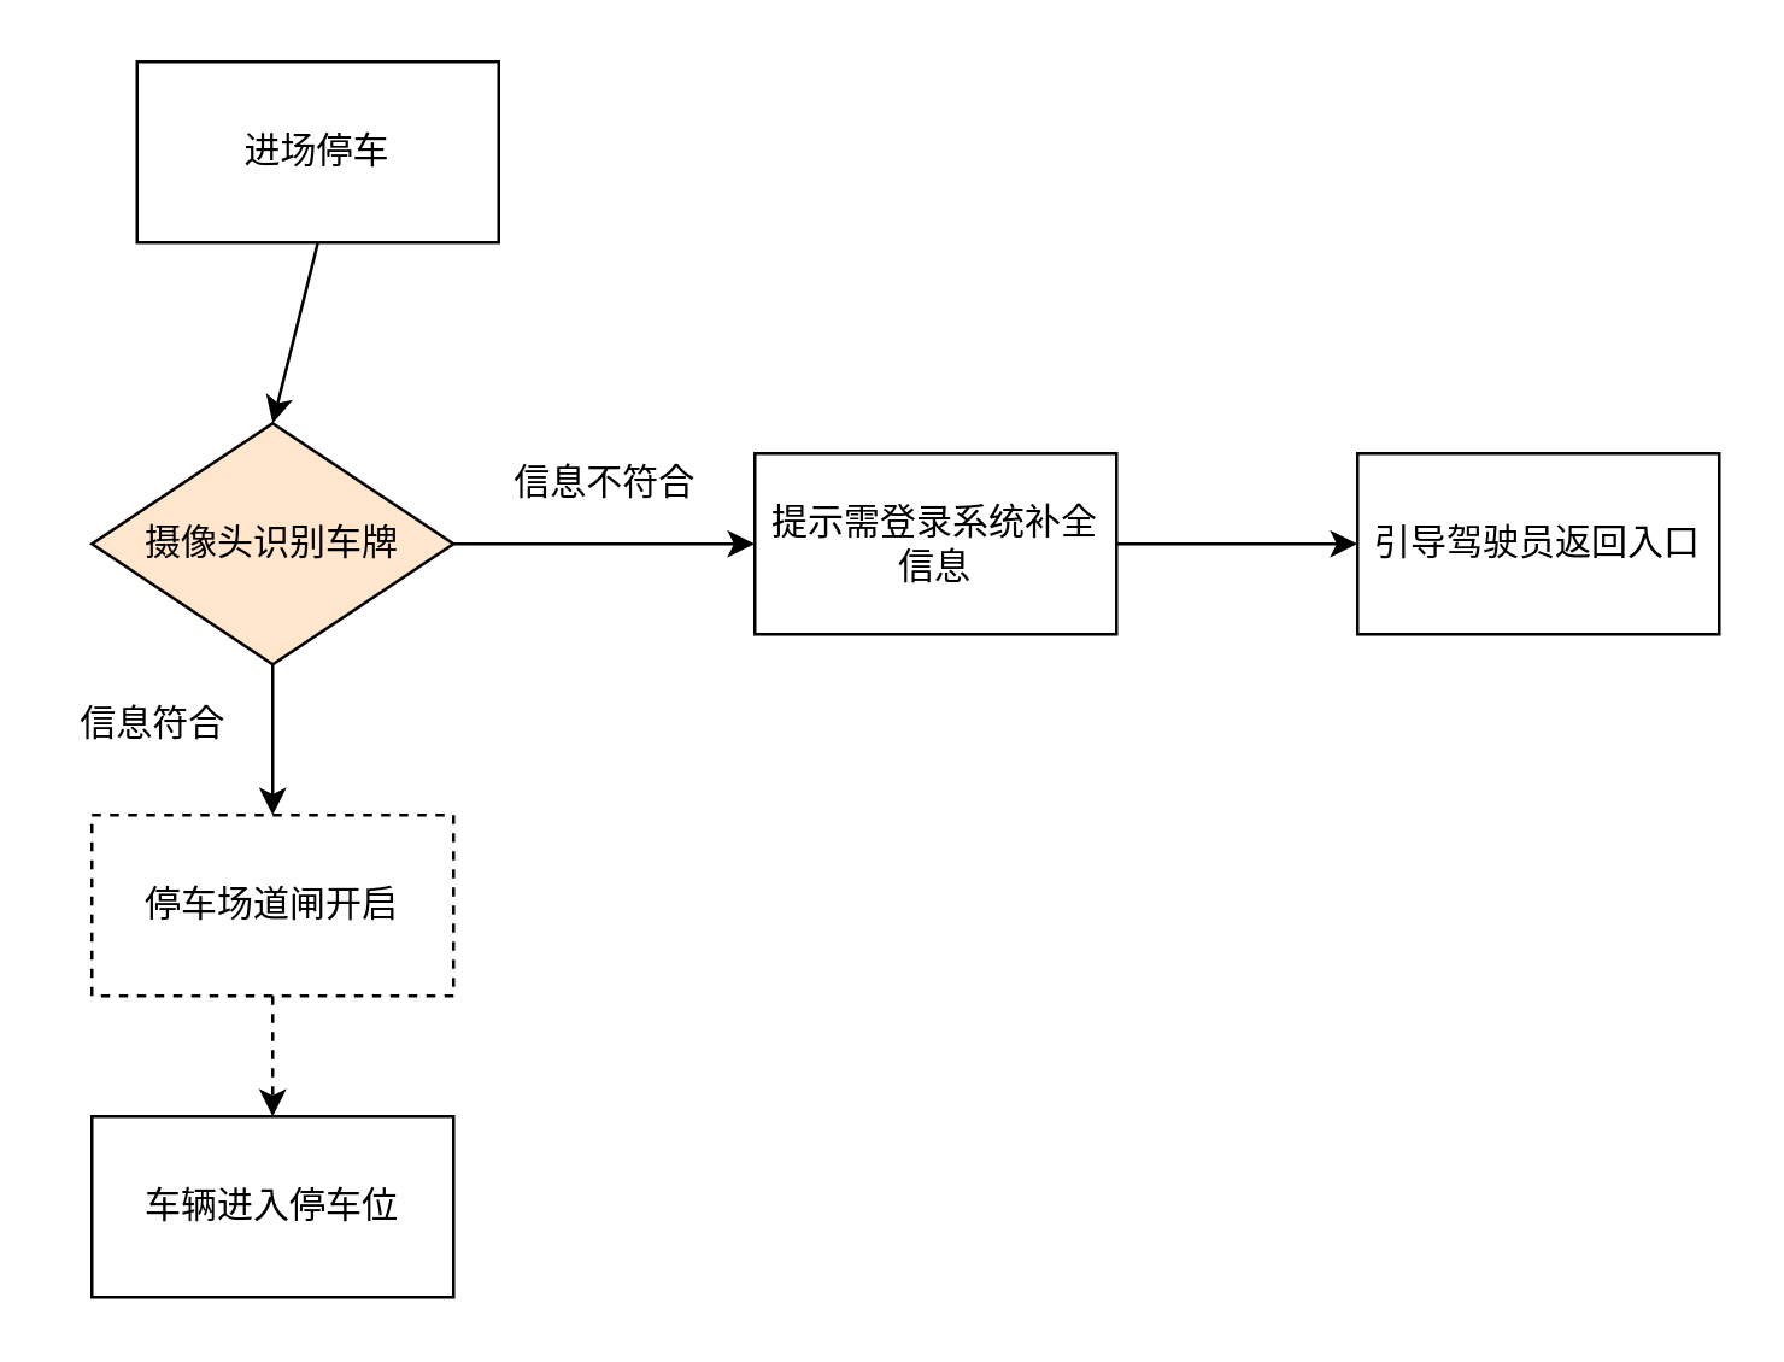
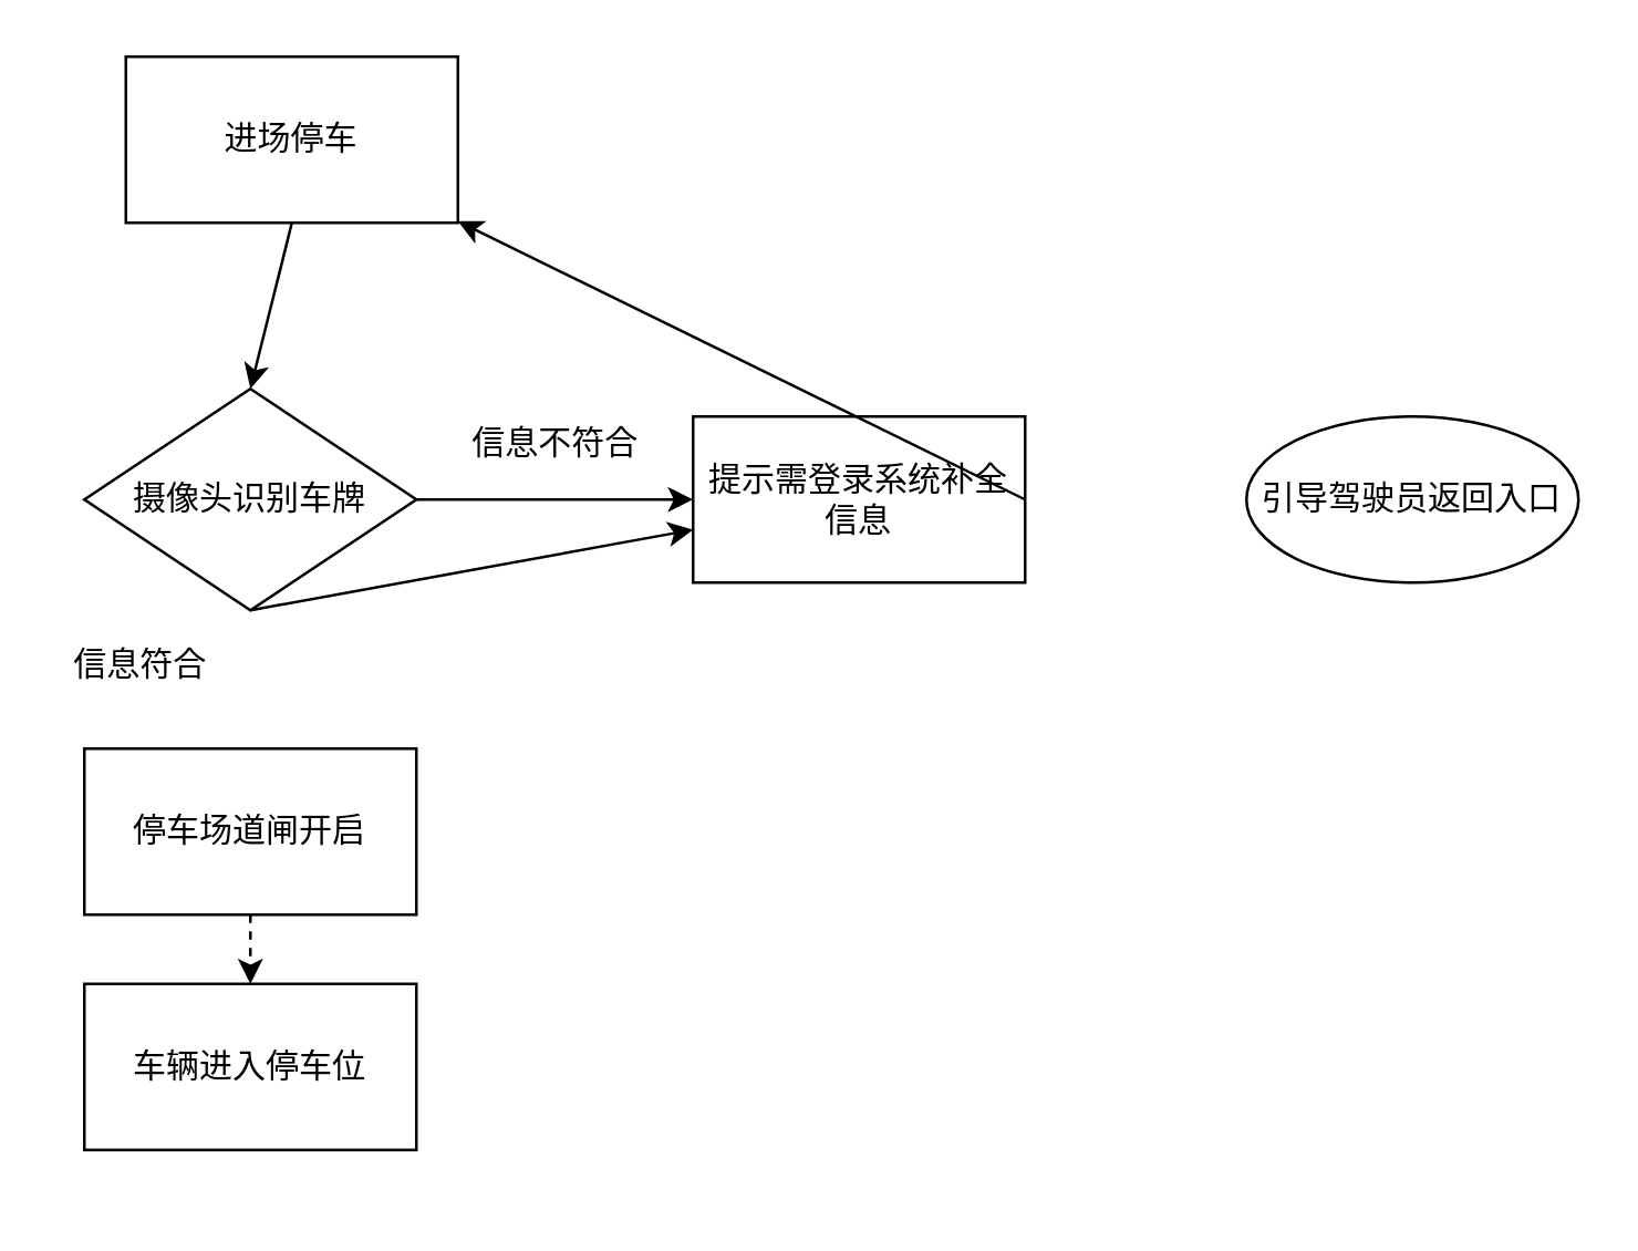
  <mxCell id="0" />
  <mxCell id="1" parent="0" />
  <mxCell id="2" value="进场停车" style="rounded=0;whiteSpace=wrap;html=1;" parent="1" vertex="1"><mxGeometry x="45" y="20" width="120" height="60" as="geometry" /></mxCell>
  <mxCell id="3" value="" style="endArrow=classic;html=1;exitX=0.5;exitY=1;exitDx=0;exitDy=0;" parent="1" source="2" edge="1"><mxGeometry width="50" height="50" relative="1" as="geometry"><mxPoint x="300" y="240" as="sourcePoint" /><mxPoint x="90" y="140" as="targetPoint" /></mxGeometry></mxCell>
- <mxCell id="4" value="摄像头识别车牌" style="rhombus;whiteSpace=wrap;html=1;fillColor=#ffe6cc;" parent="1" vertex="1"><mxGeometry x="30" y="140" width="120" height="80" as="geometry" /></mxCell>
+ <mxCell id="4" value="摄像头识别车牌" style="rhombus;whiteSpace=wrap;html=1;" parent="1" vertex="1"><mxGeometry x="30" y="140" width="120" height="80" as="geometry" /></mxCell>
  <mxCell id="5" value="提示需登录系统补全信息" style="rounded=0;whiteSpace=wrap;html=1;" parent="1" vertex="1"><mxGeometry x="250" y="150" width="120" height="60" as="geometry" /></mxCell>
  <mxCell id="6" value="" style="endArrow=classic;html=1;exitX=1;exitY=0.5;exitDx=0;exitDy=0;" parent="1" source="4" edge="1"><mxGeometry width="50" height="50" relative="1" as="geometry"><mxPoint x="300" y="230" as="sourcePoint" /><mxPoint x="250" y="180" as="targetPoint" /></mxGeometry></mxCell>
  <mxCell id="7" value="信息不符合" style="text;html=1;align=center;verticalAlign=middle;resizable=0;points=[];autosize=1;" parent="1" vertex="1"><mxGeometry x="160" y="150" width="80" height="20" as="geometry" /></mxCell>
- <mxCell id="8" value="停车场道闸开启" style="rounded=0;whiteSpace=wrap;html=1;dashed=1;" parent="1" vertex="1"><mxGeometry x="30" y="270" width="120" height="60" as="geometry" /></mxCell>
- <mxCell id="9" value="" style="endArrow=classic;html=1;exitX=0.5;exitY=1;exitDx=0;exitDy=0;entryX=0.5;entryY=0;entryDx=0;entryDy=0;" parent="1" source="4" target="8" edge="1"><mxGeometry width="50" height="50" relative="1" as="geometry"><mxPoint x="300" y="230" as="sourcePoint" /><mxPoint x="350" y="180" as="targetPoint" /></mxGeometry></mxCell>
+ <mxCell id="8" value="停车场道闸开启" style="rounded=0;whiteSpace=wrap;html=1;" parent="1" vertex="1"><mxGeometry x="30" y="270" width="120" height="60" as="geometry" /></mxCell>
+ <mxCell id="9" value="" style="endArrow=classic;html=1;exitX=0.5;exitY=1;exitDx=0;exitDy=0;" parent="1" source="4" target="5" edge="1"><mxGeometry width="50" height="50" relative="1" as="geometry"><mxPoint x="300" y="230" as="sourcePoint" /><mxPoint x="350" y="180" as="targetPoint" /></mxGeometry></mxCell>
  <mxCell id="10" value="信息符合" style="text;html=1;align=center;verticalAlign=middle;resizable=0;points=[];autosize=1;rotation=0;" parent="1" vertex="1"><mxGeometry x="20" y="230" width="60" height="20" as="geometry" /></mxCell>
- <mxCell id="11" value="引导驾驶员返回入口" style="rounded=0;whiteSpace=wrap;html=1;" vertex="1" parent="1"><mxGeometry x="450" y="150" width="120" height="60" as="geometry" /></mxCell>
- <mxCell id="12" value="" style="endArrow=classic;html=1;entryX=0;entryY=0.5;entryDx=0;entryDy=0;exitX=1;exitY=0.5;exitDx=0;exitDy=0;" edge="1" parent="1" source="5" target="11"><mxGeometry width="50" height="50" relative="1" as="geometry"><mxPoint x="300" y="240" as="sourcePoint" /><mxPoint x="350" y="190" as="targetPoint" /></mxGeometry></mxCell>
- <mxCell id="13" value="车辆进入停车位" style="rounded=0;whiteSpace=wrap;html=1;" vertex="1" parent="1"><mxGeometry x="30" y="370" width="120" height="60" as="geometry" /></mxCell>
+ <mxCell id="11" value="引导驾驶员返回入口" style="ellipse;whiteSpace=wrap;html=1;" vertex="1" parent="1"><mxGeometry x="450" y="150" width="120" height="60" as="geometry" /></mxCell>
+ <mxCell id="12" value="" style="endArrow=classic;html=1;exitX=1;exitY=0.5;exitDx=0;exitDy=0;" edge="1" parent="1" source="5" target="2"><mxGeometry width="50" height="50" relative="1" as="geometry"><mxPoint x="300" y="240" as="sourcePoint" /><mxPoint x="350" y="190" as="targetPoint" /></mxGeometry></mxCell>
+ <mxCell id="13" value="车辆进入停车位" style="rounded=0;whiteSpace=wrap;html=1;" vertex="1" parent="1"><mxGeometry x="30" y="355" width="120" height="60" as="geometry" /></mxCell>
  <mxCell id="14" value="" style="endArrow=classic;html=1;exitX=0.5;exitY=1;exitDx=0;exitDy=0;dashed=1;" edge="1" parent="1" source="8" target="13"><mxGeometry width="50" height="50" relative="1" as="geometry"><mxPoint x="300" y="260" as="sourcePoint" /><mxPoint x="350" y="210" as="targetPoint" /></mxGeometry></mxCell>
